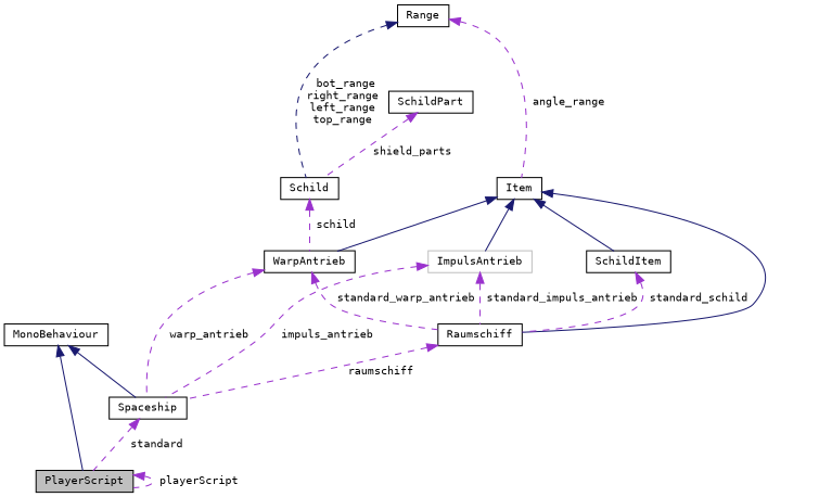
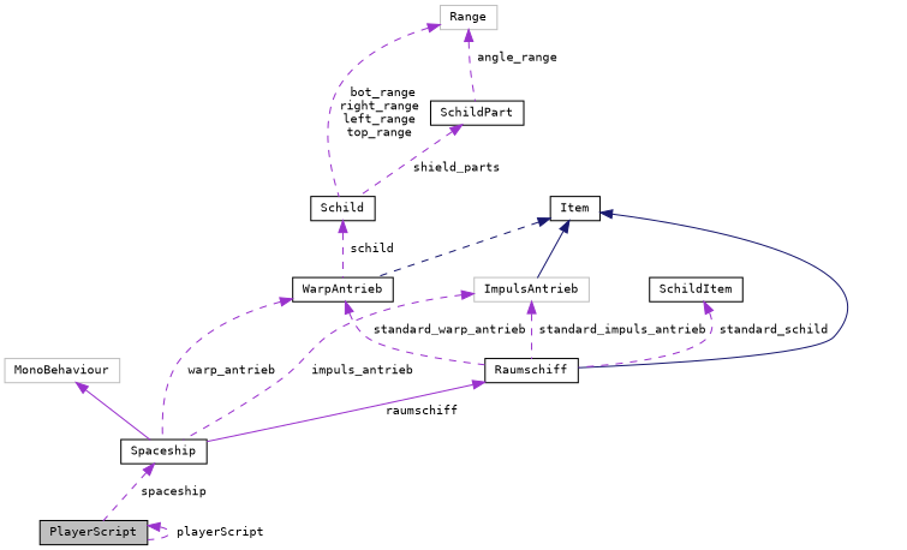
  digraph {
    fontname="DejaVu Sans Mono"
    node [color=black fillcolor=white fontname="DejaVu Sans Mono" fontsize=10 shape=record style=filled]
    edge [color=darkorchid3 dir=back fontname="DejaVu Sans Mono" fontsize=10 labelfontname=Helvetica labelfontsize=10 style=dashed]
    n1 [fillcolor=grey75 fontcolor=black height=0.2 label=PlayerScript width=0.4]
-   n2 [height=0.2 label=MonoBehaviour width=0.4]
+   n2 [color=grey75 height=0.2 label=MonoBehaviour width=0.4]
    n3 [height=0.2 label=Spaceship width=0.4]
    n4 [color=grey75 height=0.2 label=ImpulsAntrieb width=0.4]
    n5 [height=0.2 label=Raumschiff width=0.4]
    n6 [height=0.2 label=Item width=0.4]
    n7 [height=0.2 label=WarpAntrieb width=0.4]
    n8 [height=0.2 label=SchildItem width=0.4]
    n9 [height=0.2 label=Schild width=0.4]
-   n10 [height=0.2 label=Range width=0.4]
+   n10 [color=grey75 height=0.2 label=Range width=0.4]
    n11 [height=0.2 label=SchildPart width=0.4]
    n1 -> n1 [label=" playerScript"]
-   n2 -> n1 [color=midnightblue style=solid]
-   n2 -> n3 [color=midnightblue style=solid]
-   n3 -> n1 [label=" standard"]
+   n2 -> n3 [style=solid]
+   n3 -> n1 [label=" spaceship"]
    n4 -> n3 [label=" impuls_antrieb"]
    n4 -> n5 [label=" standard_impuls_antrieb"]
-   n5 -> n3 [label=" raumschiff"]
+   n5 -> n3 [label=" raumschiff" style=solid]
    n6 -> n4 [color=midnightblue style=solid]
    n6 -> n5 [color=midnightblue style=solid]
-   n6 -> n7 [color=midnightblue style=solid]
-   n6 -> n8 [color=midnightblue style=solid]
+   n6 -> n7 [color=midnightblue]
    n7 -> n3 [label=" warp_antrieb"]
    n7 -> n5 [label=" standard_warp_antrieb"]
    n8 -> n5 [label=" standard_schild"]
    n9 -> n7 [label=" schild"]
-   n10 -> n9 [color=midnightblue label=" bot_range\nright_range\nleft_range\ntop_range"]
-   n10 -> n6 [label=" angle_range"]
+   n10 -> n9 [label=" bot_range\nright_range\nleft_range\ntop_range"]
+   n10 -> n11 [label=" angle_range"]
    n11 -> n9 [label=" shield_parts"]
  }
